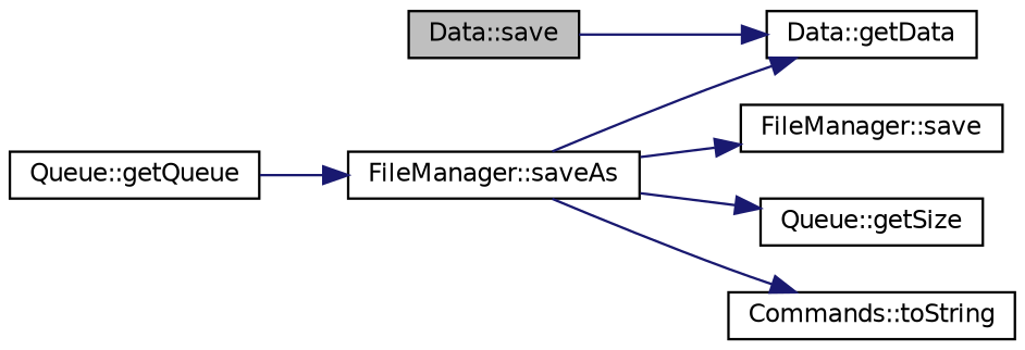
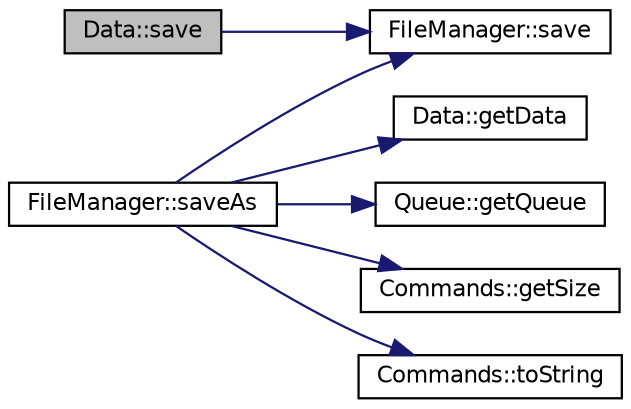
  digraph {
    rankdir=LR
    node [color=black fillcolor=white fontname=Helvetica fontsize=10 shape=record style=filled]
    edge [color=midnightblue fontname=Helvetica fontsize=10 labelfontname=Helvetica labelfontsize=10 style=solid]
    n1 [fillcolor=grey75 fontcolor=black height=0.2 label="Data::save" width=0.4]
    n2 [height=0.2 label="FileManager::save" width=0.4]
    n3 [height=0.2 label="FileManager::saveAs" width=0.4]
    n4 [height=0.2 label="Data::getData" width=0.4]
    n5 [height=0.2 label="Queue::getQueue" width=0.4]
-   n6 [height=0.2 label="Queue::getSize" width=0.4]
+   n6 [height=0.2 label="Commands::getSize" width=0.4]
    n7 [height=0.2 label="Commands::toString" width=0.4]
-   n1 -> n4
+   n1 -> n2
    n3 -> n2
    n3 -> n4
-   n5 -> n3
+   n3 -> n5
    n3 -> n6
    n3 -> n7
  }
